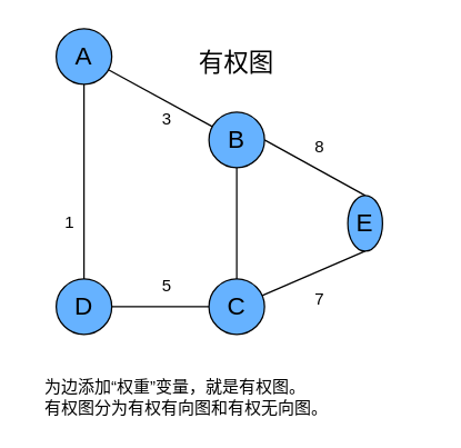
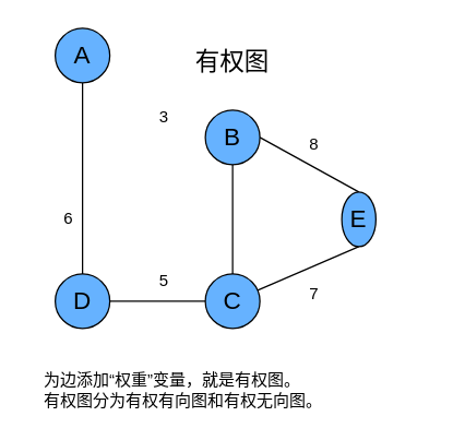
  <mxCell id="0" />
  <mxCell id="1" parent="0" />
- <mxCell id="2" value="" style="rounded=0;orthogonalLoop=1;jettySize=auto;html=1;endArrow=none;startFill=0;" edge="1" parent="1" source="4" target="6"><mxGeometry relative="1" as="geometry" /></mxCell>
  <mxCell id="3" value="" style="edgeStyle=none;rounded=0;orthogonalLoop=1;jettySize=auto;html=1;endArrow=none;startFill=0;" edge="1" parent="1" source="4" target="8"><mxGeometry relative="1" as="geometry" /></mxCell>
  <mxCell id="4" value="&lt;font style=&quot;color: rgb(0, 0, 0); font-size: 18px;&quot;&gt;A&lt;/font&gt;" style="ellipse;whiteSpace=wrap;html=1;aspect=fixed;fillColor=#66B2FF;" vertex="1" parent="1"><mxGeometry x="40" y="20" width="40" height="40" as="geometry" /></mxCell>
  <mxCell id="5" style="rounded=0;orthogonalLoop=1;jettySize=auto;html=1;exitX=1;exitY=0.5;exitDx=0;exitDy=0;entryX=0.5;entryY=0;entryDx=0;entryDy=0;endArrow=none;startFill=0;" edge="1" parent="1" source="6" target="13"><mxGeometry relative="1" as="geometry" /></mxCell>
  <mxCell id="6" value="&lt;font style=&quot;color: rgb(0, 0, 0); font-size: 18px;&quot;&gt;B&lt;/font&gt;" style="ellipse;whiteSpace=wrap;html=1;aspect=fixed;fillColor=#66B2FF;" vertex="1" parent="1"><mxGeometry x="150" y="80" width="40" height="40" as="geometry" /></mxCell>
  <mxCell id="7" value="" style="edgeStyle=none;rounded=0;orthogonalLoop=1;jettySize=auto;html=1;endArrow=none;startFill=0;" edge="1" parent="1" source="8" target="11"><mxGeometry relative="1" as="geometry" /></mxCell>
  <mxCell id="8" value="&lt;font style=&quot;color: rgb(0, 0, 0); font-size: 18px;&quot;&gt;D&lt;/font&gt;" style="ellipse;whiteSpace=wrap;html=1;aspect=fixed;fillColor=#66B2FF;" vertex="1" parent="1"><mxGeometry x="40" y="200" width="40" height="40" as="geometry" /></mxCell>
  <mxCell id="9" value="" style="edgeStyle=orthogonalEdgeStyle;rounded=0;orthogonalLoop=1;jettySize=auto;html=1;endArrow=none;startFill=0;" edge="1" parent="1" source="11" target="6"><mxGeometry relative="1" as="geometry" /></mxCell>
  <mxCell id="10" style="rounded=0;orthogonalLoop=1;jettySize=auto;html=1;entryX=0.5;entryY=1;entryDx=0;entryDy=0;endArrow=none;startFill=0;" edge="1" parent="1" source="11" target="13"><mxGeometry relative="1" as="geometry" /></mxCell>
  <mxCell id="11" value="&lt;font style=&quot;color: rgb(0, 0, 0); font-size: 18px;&quot;&gt;C&lt;/font&gt;" style="ellipse;whiteSpace=wrap;html=1;aspect=fixed;fillColor=#66B2FF;" vertex="1" parent="1"><mxGeometry x="150" y="200" width="40" height="40" as="geometry" /></mxCell>
  <mxCell id="12" value="&lt;font style=&quot;font-size: 18px;&quot;&gt;有权图&lt;/font&gt;" style="text;html=1;align=center;verticalAlign=middle;whiteSpace=wrap;rounded=0;" vertex="1" parent="1"><mxGeometry x="105" y="30" width="130" height="30" as="geometry" /></mxCell>
  <mxCell id="13" value="&lt;span style=&quot;font-size: 18px;&quot;&gt;E&lt;/span&gt;" style="ellipse;whiteSpace=wrap;html=1;aspect=fixed;fillColor=#66B2FF;" vertex="1" parent="1"><mxGeometry x="250" y="140" width="25" height="40" as="geometry" /></mxCell>
  <mxCell id="14" value="为边添加“权重”变量，就是有权图。&lt;div&gt;有权图分为有权&lt;span style=&quot;background-color: transparent; color: light-dark(rgb(0, 0, 0), rgb(255, 255, 255));&quot;&gt;有向&lt;/span&gt;&lt;span style=&quot;background-color: transparent; color: light-dark(rgb(0, 0, 0), rgb(255, 255, 255));&quot;&gt;图和有权&lt;/span&gt;&lt;span style=&quot;background-color: transparent; color: light-dark(rgb(0, 0, 0), rgb(255, 255, 255));&quot;&gt;无向&lt;/span&gt;&lt;span style=&quot;background-color: transparent; color: light-dark(rgb(0, 0, 0), rgb(255, 255, 255));&quot;&gt;图。&lt;/span&gt;&lt;/div&gt;" style="text;html=1;align=left;verticalAlign=middle;whiteSpace=wrap;rounded=0;fontSize=12;" vertex="1" parent="1"><mxGeometry x="30" y="270" width="280" height="30" as="geometry" /></mxCell>
  <mxCell id="15" value="3" style="text;html=1;align=center;verticalAlign=middle;whiteSpace=wrap;rounded=0;" vertex="1" parent="1"><mxGeometry x="90" y="70" width="60" height="30" as="geometry" /></mxCell>
  <mxCell id="16" value="5" style="text;html=1;align=center;verticalAlign=middle;whiteSpace=wrap;rounded=0;" vertex="1" parent="1"><mxGeometry x="90" y="190" width="60" height="30" as="geometry" /></mxCell>
- <mxCell id="17" value="1" style="text;html=1;align=center;verticalAlign=middle;whiteSpace=wrap;rounded=0;" vertex="1" parent="1"><mxGeometry x="20" y="145" width="60" height="30" as="geometry" /></mxCell>
+ <mxCell id="17" value="6" style="text;html=1;align=center;verticalAlign=middle;whiteSpace=wrap;rounded=0;" vertex="1" parent="1"><mxGeometry x="20" y="145" width="60" height="30" as="geometry" /></mxCell>
  <mxCell id="18" value="7" style="text;html=1;align=center;verticalAlign=middle;whiteSpace=wrap;rounded=0;" vertex="1" parent="1"><mxGeometry x="200" y="200" width="60" height="30" as="geometry" /></mxCell>
  <mxCell id="19" value="8" style="text;html=1;align=center;verticalAlign=middle;whiteSpace=wrap;rounded=0;" vertex="1" parent="1"><mxGeometry x="200" y="90" width="60" height="30" as="geometry" /></mxCell>
